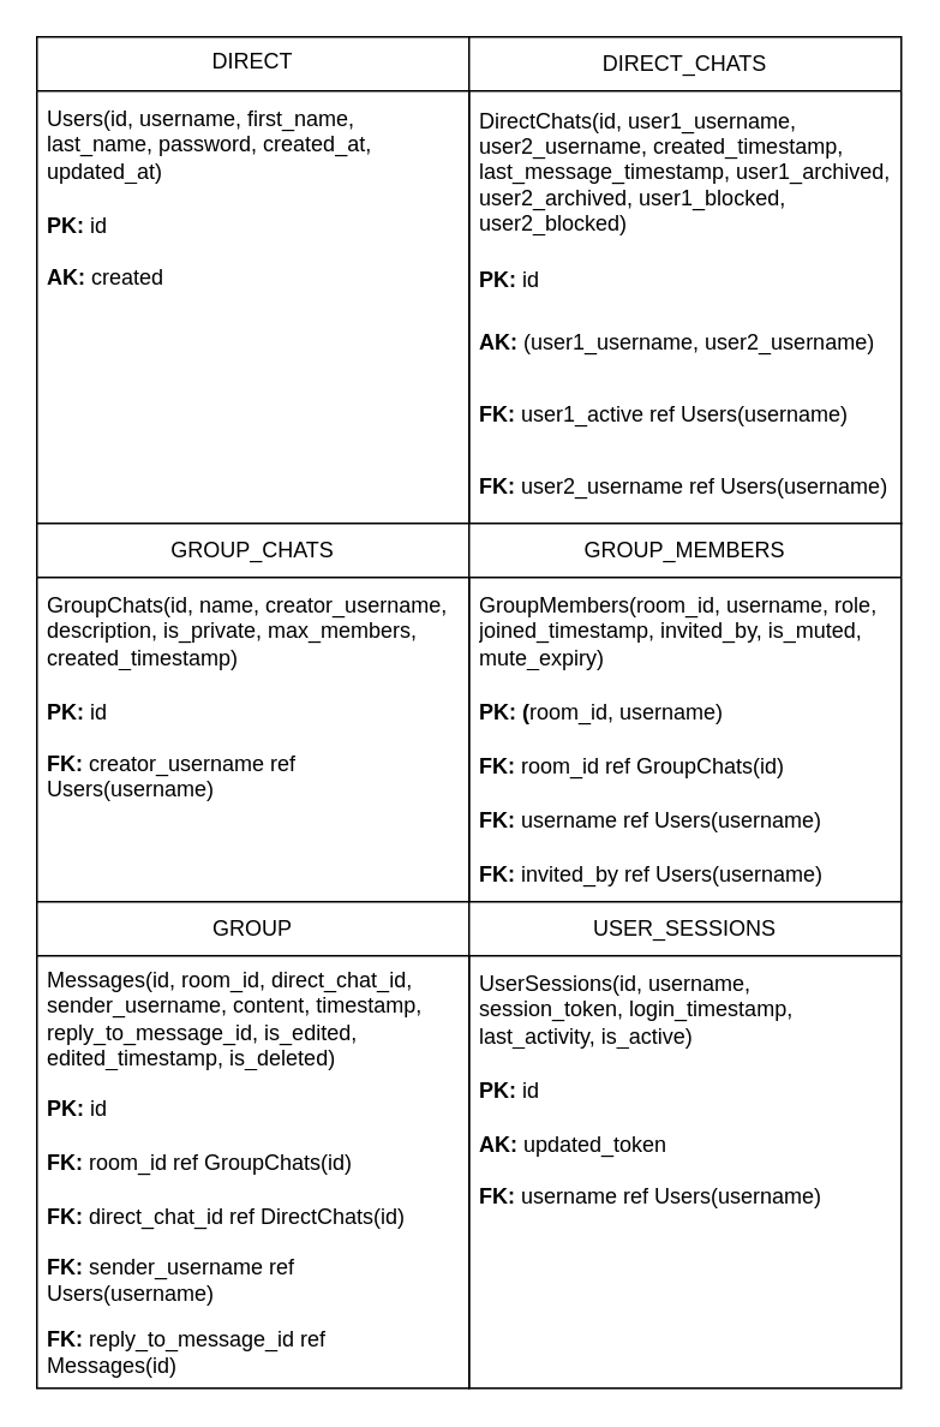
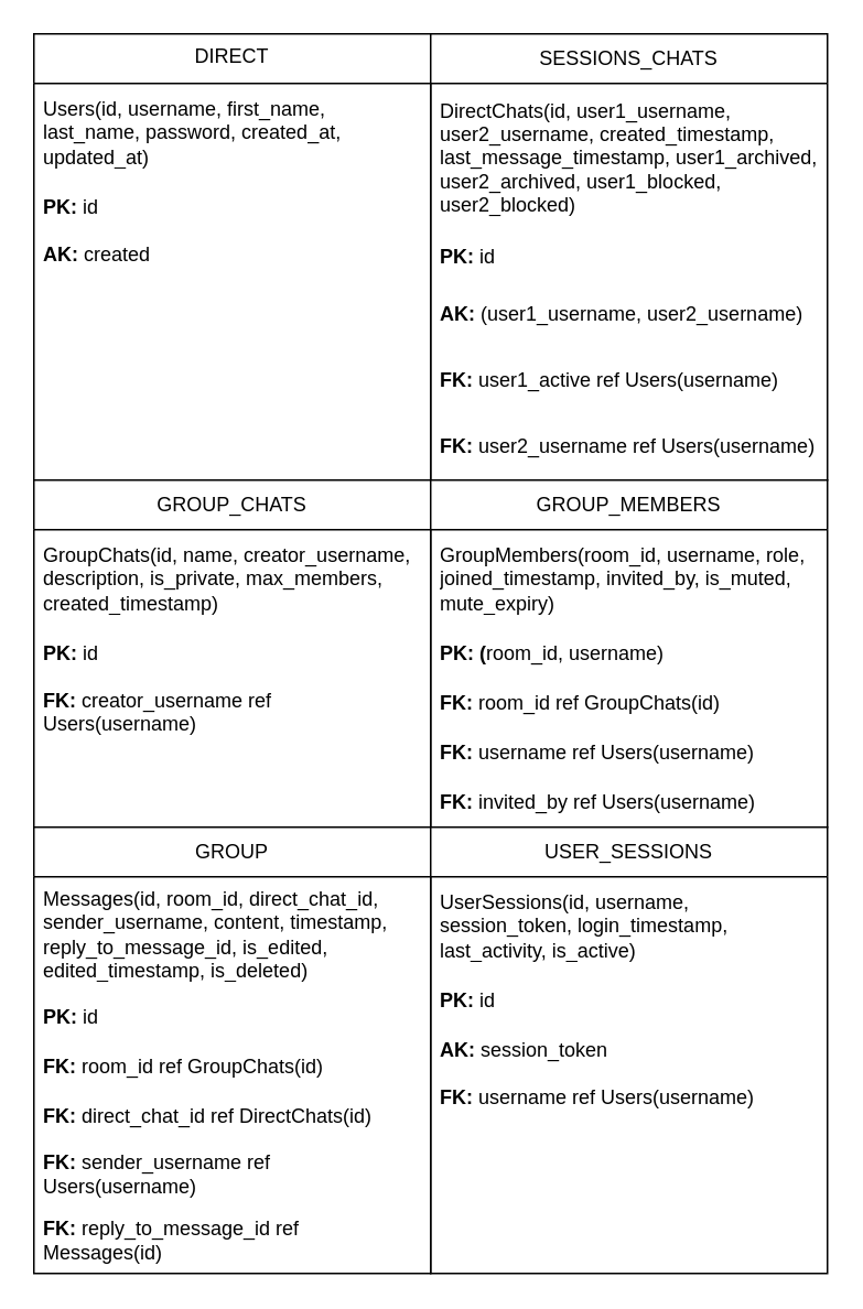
  <mxCell id="0" />
  <mxCell id="1" parent="0" />
  <mxCell id="2" value="DIRECT" style="swimlane;fontStyle=0;childLayout=stackLayout;horizontal=1;startSize=30;horizontalStack=0;resizeParent=1;resizeParentMax=0;resizeLast=0;collapsible=1;marginBottom=0;whiteSpace=wrap;html=1;verticalAlign=top;" vertex="1" parent="1"><mxGeometry x="20" y="20" width="240" height="270" as="geometry" /></mxCell>
  <mxCell id="3" value="Users(id, username, first_name, last_name, password, created_at, updated_at)" style="text;strokeColor=none;fillColor=none;align=left;verticalAlign=middle;spacingLeft=4;spacingRight=4;overflow=hidden;points=[[0,0.5],[1,0.5]];portConstraint=eastwest;rotatable=0;whiteSpace=wrap;html=1;" vertex="1" parent="2"><mxGeometry y="30" width="240" height="60" as="geometry" /></mxCell>
  <mxCell id="4" value="&lt;b&gt;PK: &lt;/b&gt;id" style="text;strokeColor=none;fillColor=none;align=left;verticalAlign=middle;spacingLeft=4;spacingRight=4;overflow=hidden;points=[[0,0.5],[1,0.5]];portConstraint=eastwest;rotatable=0;whiteSpace=wrap;html=1;" vertex="1" parent="2"><mxGeometry y="90" width="240" height="30" as="geometry" /></mxCell>
  <mxCell id="5" value="&lt;b&gt;AK: &lt;/b&gt;created" style="text;strokeColor=none;fillColor=none;align=left;verticalAlign=top;spacingLeft=4;spacingRight=4;overflow=hidden;points=[[0,0.5],[1,0.5]];portConstraint=eastwest;rotatable=0;whiteSpace=wrap;html=1;" vertex="1" parent="2"><mxGeometry y="120" width="240" height="150" as="geometry" /></mxCell>
- <mxCell id="6" value="DIRECT_CHATS" style="swimlane;fontStyle=0;childLayout=stackLayout;horizontal=1;startSize=30;horizontalStack=0;resizeParent=1;resizeParentMax=0;resizeLast=0;collapsible=1;marginBottom=0;whiteSpace=wrap;html=1;" vertex="1" parent="1"><mxGeometry x="260" y="20" width="240" height="270" as="geometry" /></mxCell>
+ <mxCell id="6" value="SESSIONS_CHATS" style="swimlane;fontStyle=0;childLayout=stackLayout;horizontal=1;startSize=30;horizontalStack=0;resizeParent=1;resizeParentMax=0;resizeLast=0;collapsible=1;marginBottom=0;whiteSpace=wrap;html=1;" vertex="1" parent="1"><mxGeometry x="260" y="20" width="240" height="270" as="geometry" /></mxCell>
  <mxCell id="7" value="DirectChats(id, user1_username, user2_username, created_timestamp, last_message_timestamp, user1_archived, user2_archived, user1_blocked, user2_blocked)" style="text;strokeColor=none;fillColor=none;align=left;verticalAlign=middle;spacingLeft=4;spacingRight=4;overflow=hidden;points=[[0,0.5],[1,0.5]];portConstraint=eastwest;rotatable=0;whiteSpace=wrap;html=1;" vertex="1" parent="6"><mxGeometry y="30" width="240" height="90" as="geometry" /></mxCell>
  <mxCell id="8" value="&lt;b&gt;PK: &lt;/b&gt;id" style="text;strokeColor=none;fillColor=none;align=left;verticalAlign=middle;spacingLeft=4;spacingRight=4;overflow=hidden;points=[[0,0.5],[1,0.5]];portConstraint=eastwest;rotatable=0;whiteSpace=wrap;html=1;" vertex="1" parent="6"><mxGeometry y="120" width="240" height="30" as="geometry" /></mxCell>
  <mxCell id="9" value="&lt;b&gt;AK:&lt;/b&gt; (user1_username, user2_username)" style="text;strokeColor=none;fillColor=none;align=left;verticalAlign=middle;spacingLeft=4;spacingRight=4;overflow=hidden;points=[[0,0.5],[1,0.5]];portConstraint=eastwest;rotatable=0;whiteSpace=wrap;html=1;" vertex="1" parent="6"><mxGeometry y="150" width="240" height="40" as="geometry" /></mxCell>
  <mxCell id="10" value="&lt;b&gt;FK: &lt;/b&gt;user1_active ref Users(username)" style="text;strokeColor=none;fillColor=none;align=left;verticalAlign=middle;spacingLeft=4;spacingRight=4;overflow=hidden;points=[[0,0.5],[1,0.5]];portConstraint=eastwest;rotatable=0;whiteSpace=wrap;html=1;" vertex="1" parent="6"><mxGeometry y="190" width="240" height="40" as="geometry" /></mxCell>
  <mxCell id="11" value="&lt;b&gt;FK:&lt;/b&gt; user2_username ref Users(username)" style="text;strokeColor=none;fillColor=none;align=left;verticalAlign=middle;spacingLeft=4;spacingRight=4;overflow=hidden;points=[[0,0.5],[1,0.5]];portConstraint=eastwest;rotatable=0;whiteSpace=wrap;html=1;" vertex="1" parent="6"><mxGeometry y="230" width="240" height="40" as="geometry" /></mxCell>
  <mxCell id="12" value="&lt;div&gt;GROUP_CHATS&lt;/div&gt;" style="swimlane;fontStyle=0;childLayout=stackLayout;horizontal=1;startSize=30;horizontalStack=0;resizeParent=1;resizeParentMax=0;resizeLast=0;collapsible=1;marginBottom=0;whiteSpace=wrap;html=1;" vertex="1" parent="1"><mxGeometry x="20" y="290" width="240" height="210" as="geometry" /></mxCell>
  <mxCell id="13" value="GroupChats(id, name, creator_username, description, is_private, max_members, created_timestamp)" style="text;strokeColor=none;fillColor=none;align=left;verticalAlign=middle;spacingLeft=4;spacingRight=4;overflow=hidden;points=[[0,0.5],[1,0.5]];portConstraint=eastwest;rotatable=0;whiteSpace=wrap;html=1;" vertex="1" parent="12"><mxGeometry y="30" width="240" height="60" as="geometry" /></mxCell>
  <mxCell id="14" value="&lt;b&gt;PK: &lt;/b&gt;id" style="text;strokeColor=none;fillColor=none;align=left;verticalAlign=middle;spacingLeft=4;spacingRight=4;overflow=hidden;points=[[0,0.5],[1,0.5]];portConstraint=eastwest;rotatable=0;whiteSpace=wrap;html=1;" vertex="1" parent="12"><mxGeometry y="90" width="240" height="30" as="geometry" /></mxCell>
  <mxCell id="15" value="&lt;b&gt;FK: &lt;/b&gt;creator_username ref Users(username)" style="text;strokeColor=none;fillColor=none;align=left;verticalAlign=top;spacingLeft=4;spacingRight=4;overflow=hidden;points=[[0,0.5],[1,0.5]];portConstraint=eastwest;rotatable=0;whiteSpace=wrap;html=1;" vertex="1" parent="12"><mxGeometry y="120" width="240" height="90" as="geometry" /></mxCell>
  <mxCell id="16" value="&lt;div&gt;GROUP_MEMBERS&lt;/div&gt;" style="swimlane;fontStyle=0;childLayout=stackLayout;horizontal=1;startSize=30;horizontalStack=0;resizeParent=1;resizeParentMax=0;resizeLast=0;collapsible=1;marginBottom=0;whiteSpace=wrap;html=1;" vertex="1" parent="1"><mxGeometry x="260" y="290" width="240" height="210" as="geometry" /></mxCell>
  <mxCell id="17" value="GroupMembers(room_id, username, role, joined_timestamp, invited_by, is_muted, mute_expiry)" style="text;strokeColor=none;fillColor=none;align=left;verticalAlign=middle;spacingLeft=4;spacingRight=4;overflow=hidden;points=[[0,0.5],[1,0.5]];portConstraint=eastwest;rotatable=0;whiteSpace=wrap;html=1;" vertex="1" parent="16"><mxGeometry y="30" width="240" height="60" as="geometry" /></mxCell>
  <mxCell id="18" value="&lt;b&gt;PK: (&lt;/b&gt;room_id, username)" style="text;strokeColor=none;fillColor=none;align=left;verticalAlign=middle;spacingLeft=4;spacingRight=4;overflow=hidden;points=[[0,0.5],[1,0.5]];portConstraint=eastwest;rotatable=0;whiteSpace=wrap;html=1;" vertex="1" parent="16"><mxGeometry y="90" width="240" height="30" as="geometry" /></mxCell>
  <mxCell id="19" value="&lt;b&gt;FK: &lt;/b&gt;room_id ref GroupChats(id)" style="text;strokeColor=none;fillColor=none;align=left;verticalAlign=middle;spacingLeft=4;spacingRight=4;overflow=hidden;points=[[0,0.5],[1,0.5]];portConstraint=eastwest;rotatable=0;whiteSpace=wrap;html=1;" vertex="1" parent="16"><mxGeometry y="120" width="240" height="30" as="geometry" /></mxCell>
  <mxCell id="20" value="&lt;b&gt;FK: &lt;/b&gt;username ref Users(username)" style="text;strokeColor=none;fillColor=none;align=left;verticalAlign=middle;spacingLeft=4;spacingRight=4;overflow=hidden;points=[[0,0.5],[1,0.5]];portConstraint=eastwest;rotatable=0;whiteSpace=wrap;html=1;" vertex="1" parent="16"><mxGeometry y="150" width="240" height="30" as="geometry" /></mxCell>
  <mxCell id="21" value="&lt;b&gt;FK:&amp;nbsp;&lt;/b&gt;invited_by ref Users(username)" style="text;strokeColor=none;fillColor=none;align=left;verticalAlign=middle;spacingLeft=4;spacingRight=4;overflow=hidden;points=[[0,0.5],[1,0.5]];portConstraint=eastwest;rotatable=0;whiteSpace=wrap;html=1;" vertex="1" parent="16"><mxGeometry y="180" width="240" height="30" as="geometry" /></mxCell>
  <mxCell id="22" value="GROUP" style="swimlane;fontStyle=0;childLayout=stackLayout;horizontal=1;startSize=30;horizontalStack=0;resizeParent=1;resizeParentMax=0;resizeLast=0;collapsible=1;marginBottom=0;whiteSpace=wrap;html=1;" vertex="1" parent="1"><mxGeometry x="20" y="500" width="240" height="270" as="geometry" /></mxCell>
  <mxCell id="23" value="Messages(id, room_id, direct_chat_id, sender_username, content, timestamp, reply_to_message_id, is_edited, edited_timestamp, is_deleted)" style="text;strokeColor=none;fillColor=none;align=left;verticalAlign=middle;spacingLeft=4;spacingRight=4;overflow=hidden;points=[[0,0.5],[1,0.5]];portConstraint=eastwest;rotatable=0;whiteSpace=wrap;html=1;" vertex="1" parent="22"><mxGeometry y="30" width="240" height="70" as="geometry" /></mxCell>
  <mxCell id="24" value="&lt;b&gt;PK:&lt;/b&gt; id" style="text;strokeColor=none;fillColor=none;align=left;verticalAlign=middle;spacingLeft=4;spacingRight=4;overflow=hidden;points=[[0,0.5],[1,0.5]];portConstraint=eastwest;rotatable=0;whiteSpace=wrap;html=1;" vertex="1" parent="22"><mxGeometry y="100" width="240" height="30" as="geometry" /></mxCell>
  <mxCell id="25" value="&lt;b&gt;FK:&lt;/b&gt; room_id ref GroupChats(id)" style="text;strokeColor=none;fillColor=none;align=left;verticalAlign=middle;spacingLeft=4;spacingRight=4;overflow=hidden;points=[[0,0.5],[1,0.5]];portConstraint=eastwest;rotatable=0;whiteSpace=wrap;html=1;" vertex="1" parent="22"><mxGeometry y="130" width="240" height="30" as="geometry" /></mxCell>
  <mxCell id="26" value="&lt;b&gt;FK:&amp;nbsp;&lt;/b&gt;direct_chat_id ref DirectChats(id)" style="text;strokeColor=none;fillColor=none;align=left;verticalAlign=middle;spacingLeft=4;spacingRight=4;overflow=hidden;points=[[0,0.5],[1,0.5]];portConstraint=eastwest;rotatable=0;whiteSpace=wrap;html=1;" vertex="1" parent="22"><mxGeometry y="160" width="240" height="30" as="geometry" /></mxCell>
  <mxCell id="27" value="&lt;b&gt;FK: &lt;/b&gt;sender_username ref Users(username)" style="text;strokeColor=none;fillColor=none;align=left;verticalAlign=middle;spacingLeft=4;spacingRight=4;overflow=hidden;points=[[0,0.5],[1,0.5]];portConstraint=eastwest;rotatable=0;whiteSpace=wrap;html=1;" vertex="1" parent="22"><mxGeometry y="190" width="240" height="40" as="geometry" /></mxCell>
  <mxCell id="28" value="&lt;b&gt;FK: &lt;/b&gt;reply_to_message_id ref Messages(id)" style="text;strokeColor=none;fillColor=none;align=left;verticalAlign=middle;spacingLeft=4;spacingRight=4;overflow=hidden;points=[[0,0.5],[1,0.5]];portConstraint=eastwest;rotatable=0;whiteSpace=wrap;html=1;" vertex="1" parent="22"><mxGeometry y="230" width="240" height="40" as="geometry" /></mxCell>
  <mxCell id="29" value="USER_SESSIONS" style="swimlane;fontStyle=0;childLayout=stackLayout;horizontal=1;startSize=30;horizontalStack=0;resizeParent=1;resizeParentMax=0;resizeLast=0;collapsible=1;marginBottom=0;whiteSpace=wrap;html=1;" vertex="1" parent="1"><mxGeometry x="260" y="500" width="240" height="270" as="geometry" /></mxCell>
  <mxCell id="30" value="UserSessions(id, username, session_token, login_timestamp, last_activity, is_active)" style="text;strokeColor=none;fillColor=none;align=left;verticalAlign=middle;spacingLeft=4;spacingRight=4;overflow=hidden;points=[[0,0.5],[1,0.5]];portConstraint=eastwest;rotatable=0;whiteSpace=wrap;html=1;" vertex="1" parent="29"><mxGeometry y="30" width="240" height="60" as="geometry" /></mxCell>
  <mxCell id="31" value="&lt;b&gt;PK: &lt;/b&gt;id" style="text;strokeColor=none;fillColor=none;align=left;verticalAlign=middle;spacingLeft=4;spacingRight=4;overflow=hidden;points=[[0,0.5],[1,0.5]];portConstraint=eastwest;rotatable=0;whiteSpace=wrap;html=1;" vertex="1" parent="29"><mxGeometry y="90" width="240" height="30" as="geometry" /></mxCell>
- <mxCell id="32" value="&lt;b&gt;AK:&lt;/b&gt; updated_token" style="text;strokeColor=none;fillColor=none;align=left;verticalAlign=middle;spacingLeft=4;spacingRight=4;overflow=hidden;points=[[0,0.5],[1,0.5]];portConstraint=eastwest;rotatable=0;whiteSpace=wrap;html=1;" vertex="1" parent="29"><mxGeometry y="120" width="240" height="30" as="geometry" /></mxCell>
+ <mxCell id="32" value="&lt;b&gt;AK:&lt;/b&gt; session_token" style="text;strokeColor=none;fillColor=none;align=left;verticalAlign=middle;spacingLeft=4;spacingRight=4;overflow=hidden;points=[[0,0.5],[1,0.5]];portConstraint=eastwest;rotatable=0;whiteSpace=wrap;html=1;" vertex="1" parent="29"><mxGeometry y="120" width="240" height="30" as="geometry" /></mxCell>
  <mxCell id="33" value="&lt;b&gt;FK: &lt;/b&gt;username ref Users(username)" style="text;strokeColor=none;fillColor=none;align=left;verticalAlign=top;spacingLeft=4;spacingRight=4;overflow=hidden;points=[[0,0.5],[1,0.5]];portConstraint=eastwest;rotatable=0;whiteSpace=wrap;html=1;" vertex="1" parent="29"><mxGeometry y="150" width="240" height="120" as="geometry" /></mxCell>
